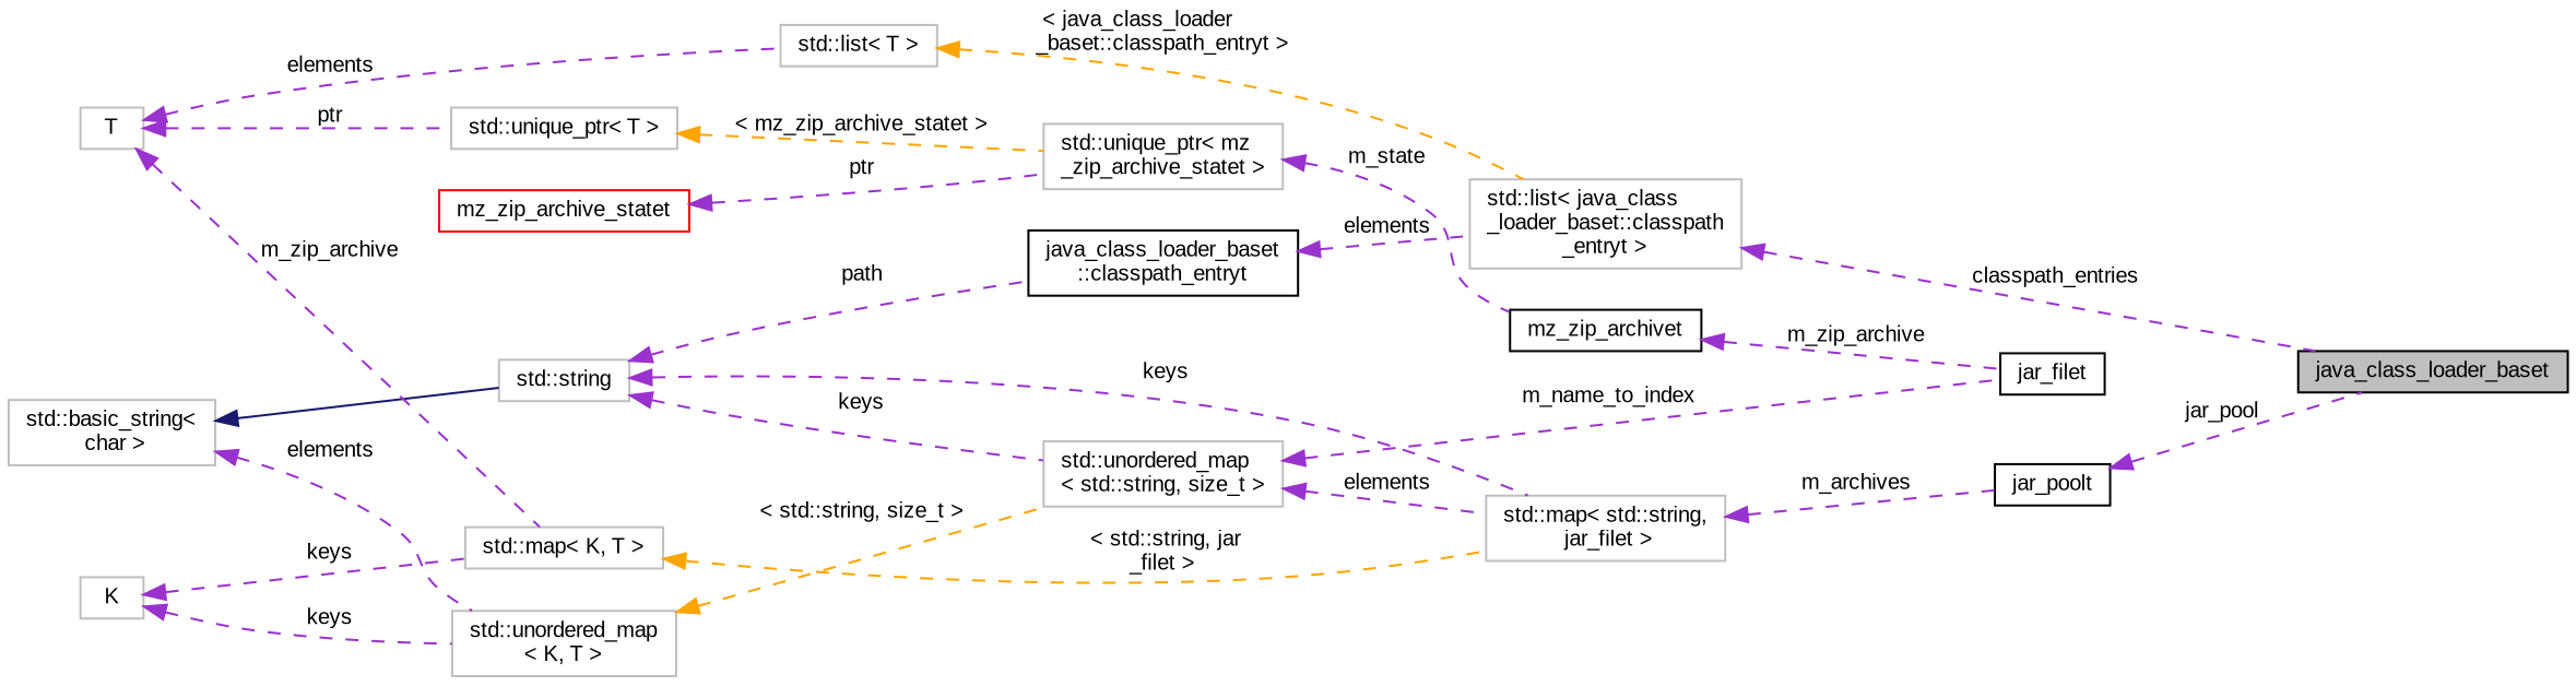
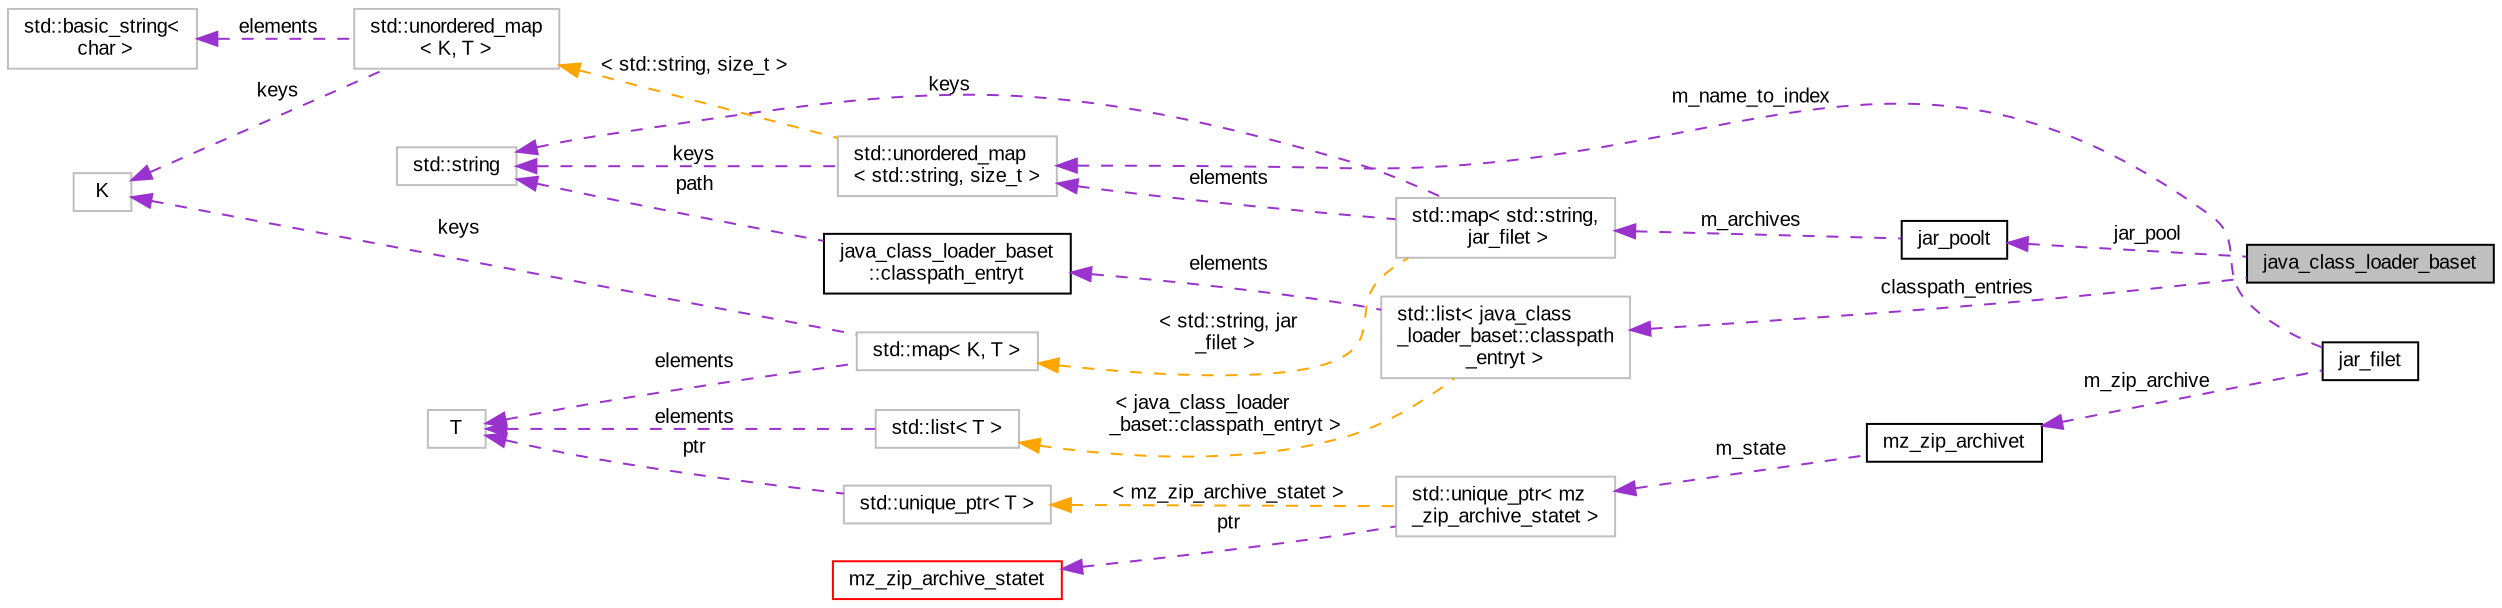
  digraph {
    fontname="Liberation Sans"
    rankdir=LR
    node [color=grey75 fontname="Liberation Sans" fontsize=10 shape=record]
    edge [color=darkorchid3 dir=back fontname="Liberation Sans" fontsize=10 labelfontname=Helvetica labelfontsize=10 style=dashed]
    n1 [color=black fillcolor=grey75 fontcolor=black height=0.2 label=java_class_loader_baset style=filled width=0.4]
    n2 [color=black height=0.2 label=jar_poolt width=0.4]
    n3 [height=0.2 label="std::map\< std::string,\l jar_filet \>" width=0.4]
    n4 [color=black height=0.2 label=jar_filet width=0.4]
    n5 [height=0.2 label="std::unordered_map\l\< std::string, size_t \>" width=0.4]
    n6 [height=0.2 label="std::string" width=0.4]
    n7 [color=black height=0.2 label="java_class_loader_baset\l::classpath_entryt" width=0.4]
    n8 [height=0.2 label="std::list\< java_class\l_loader_baset::classpath\l_entryt \>" width=0.4]
    n9 [height=0.2 label="std::basic_string\<\l char \>" width=0.4]
    n10 [height=0.2 label="std::unordered_map\l\< K, T \>" width=0.4]
    n11 [height=0.2 label=K width=0.4]
    n12 [height=0.2 label="std::map\< K, T \>" width=0.4]
    n13 [height=0.2 label=T width=0.4]
    n14 [height=0.2 label="std::unique_ptr\< T \>" width=0.4]
    n15 [height=0.2 label="std::list\< T \>" width=0.4]
    n16 [height=0.2 label="std::unique_ptr\< mz\l_zip_archive_statet \>" width=0.4]
    n17 [color=black height=0.2 label=mz_zip_archivet width=0.4]
    n18 [color=red height=0.2 label=mz_zip_archive_statet width=0.4]
    n2 -> n1 [label=" jar_pool"]
    n3 -> n2 [label=" m_archives"]
    n5 -> n3 [label=" elements"]
    n5 -> n4 [label=" m_name_to_index"]
    n6 -> n3 [label=" keys"]
    n6 -> n5 [label=" keys"]
    n6 -> n7 [label=" path"]
    n7 -> n8 [label=" elements"]
    n8 -> n1 [label=" classpath_entries"]
-   n9 -> n6 [color=midnightblue style=solid]
    n9 -> n10 [label=" elements"]
    n10 -> n5 [color=orange label=" \< std::string, size_t \>"]
    n11 -> n10 [label=" keys"]
    n11 -> n12 [label=" keys"]
    n12 -> n3 [color=orange label=" \< std::string, jar\l_filet \>"]
-   n13 -> n12 [label=" m_zip_archive"]
+   n13 -> n12 [label=" elements"]
    n13 -> n14 [label=" ptr"]
    n13 -> n15 [label=" elements"]
    n14 -> n16 [color=orange label=" \< mz_zip_archive_statet \>"]
    n15 -> n8 [color=orange label=" \< java_class_loader\l_baset::classpath_entryt \>"]
    n16 -> n17 [label=" m_state"]
    n17 -> n4 [label=" m_zip_archive"]
    n18 -> n16 [label=" ptr"]
  }
